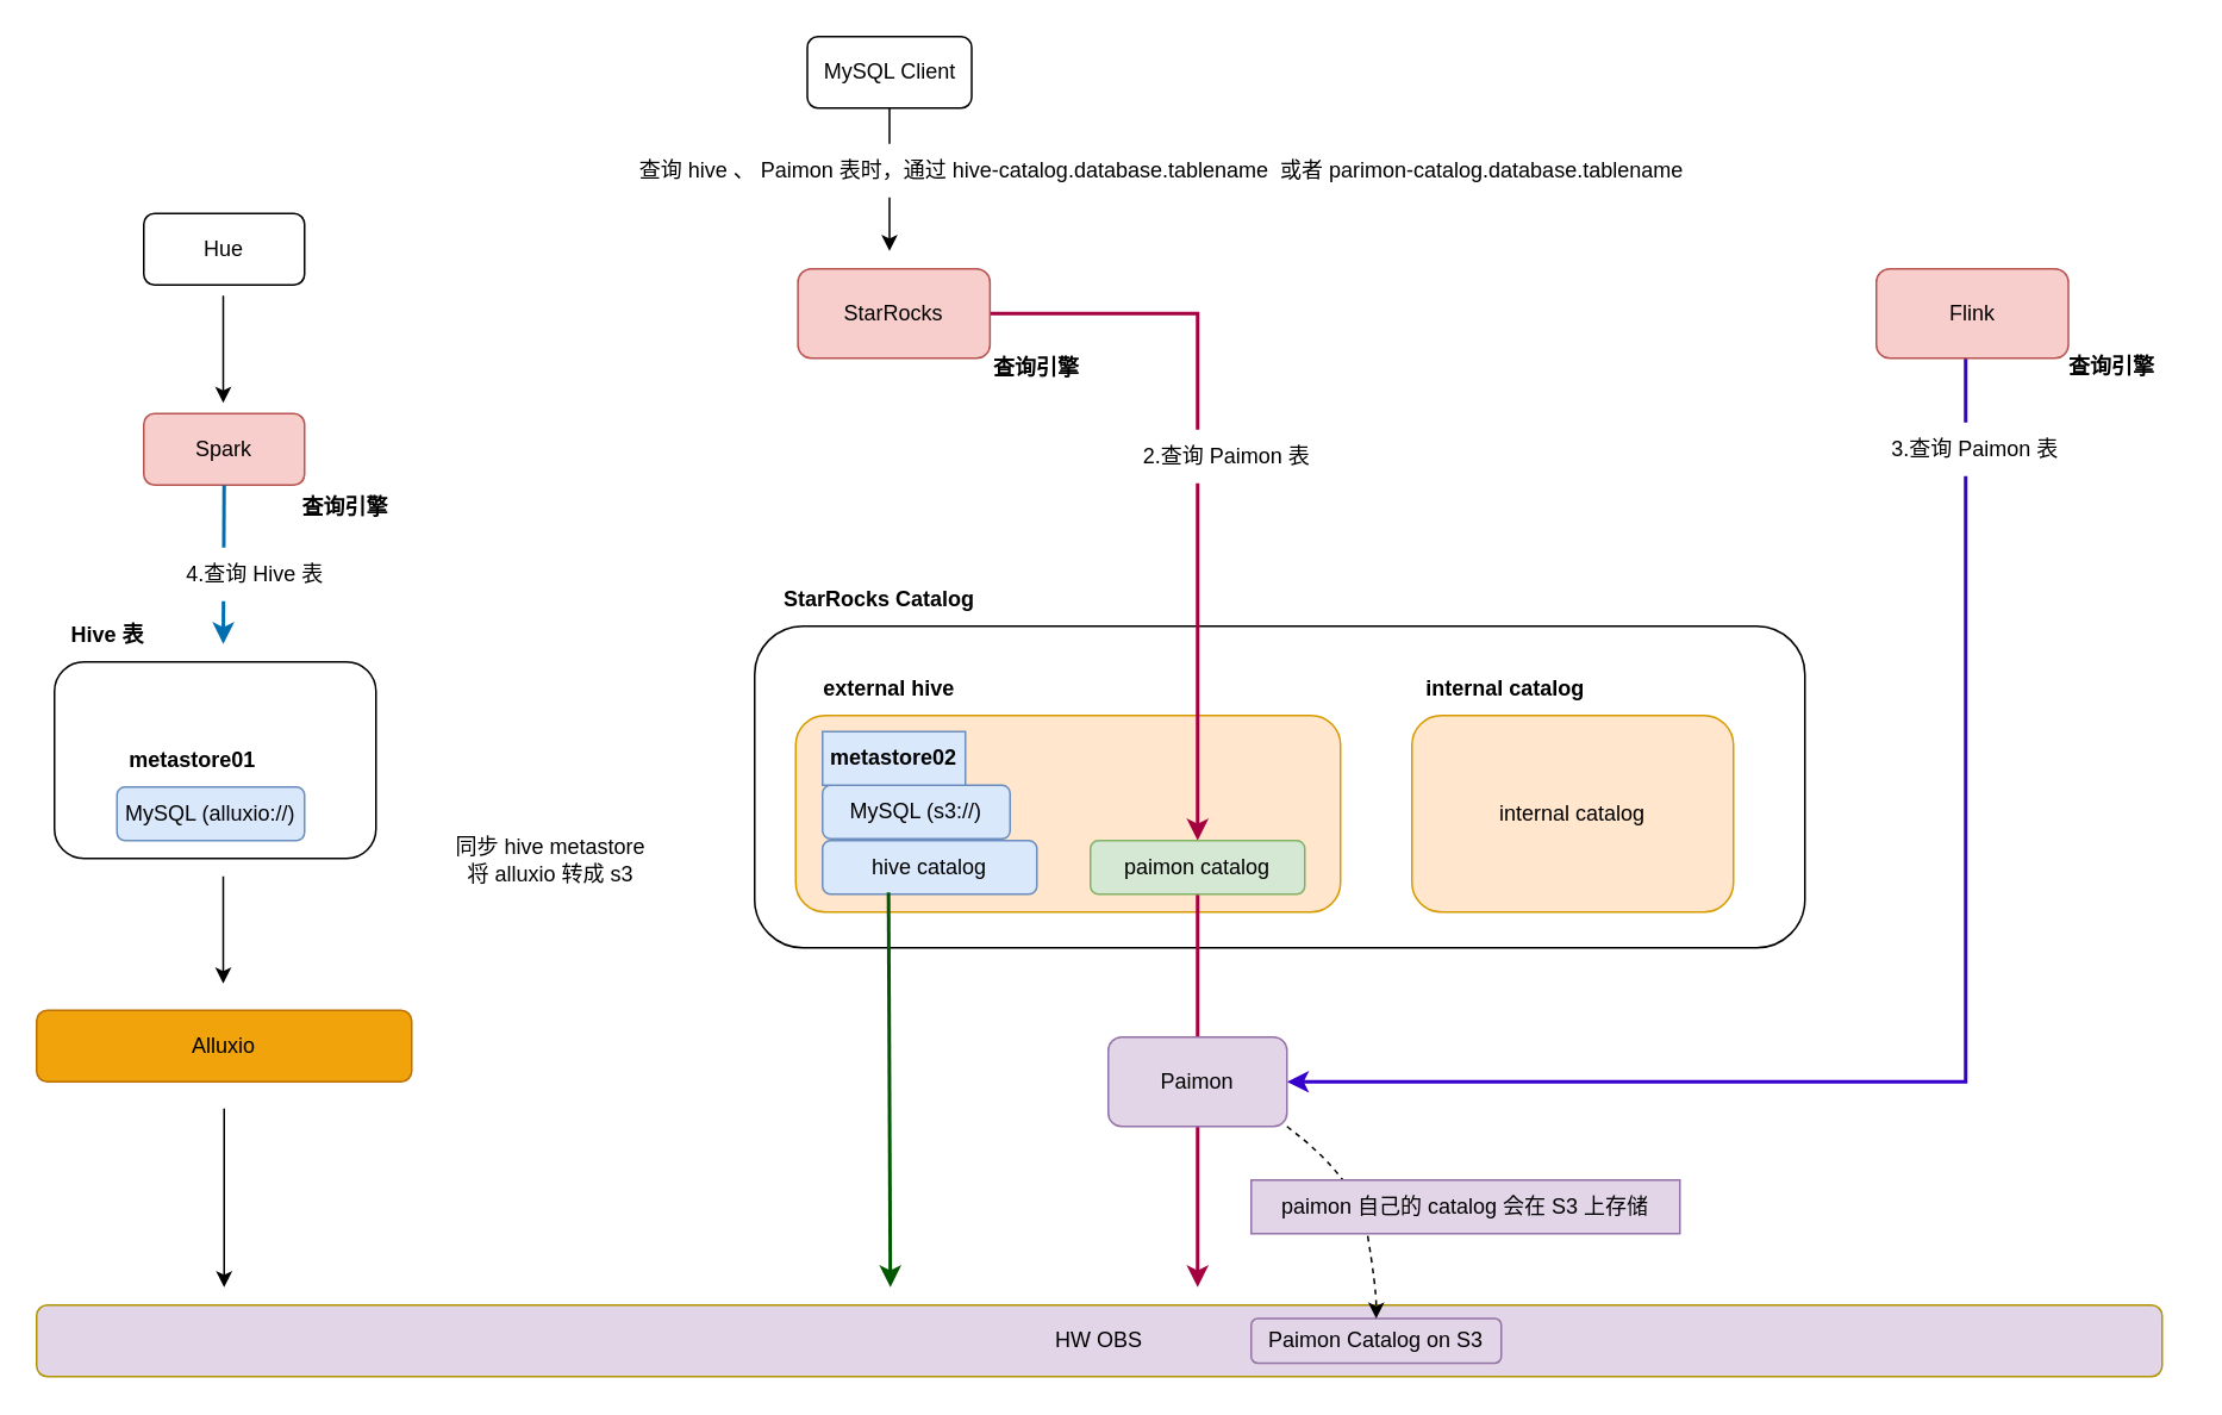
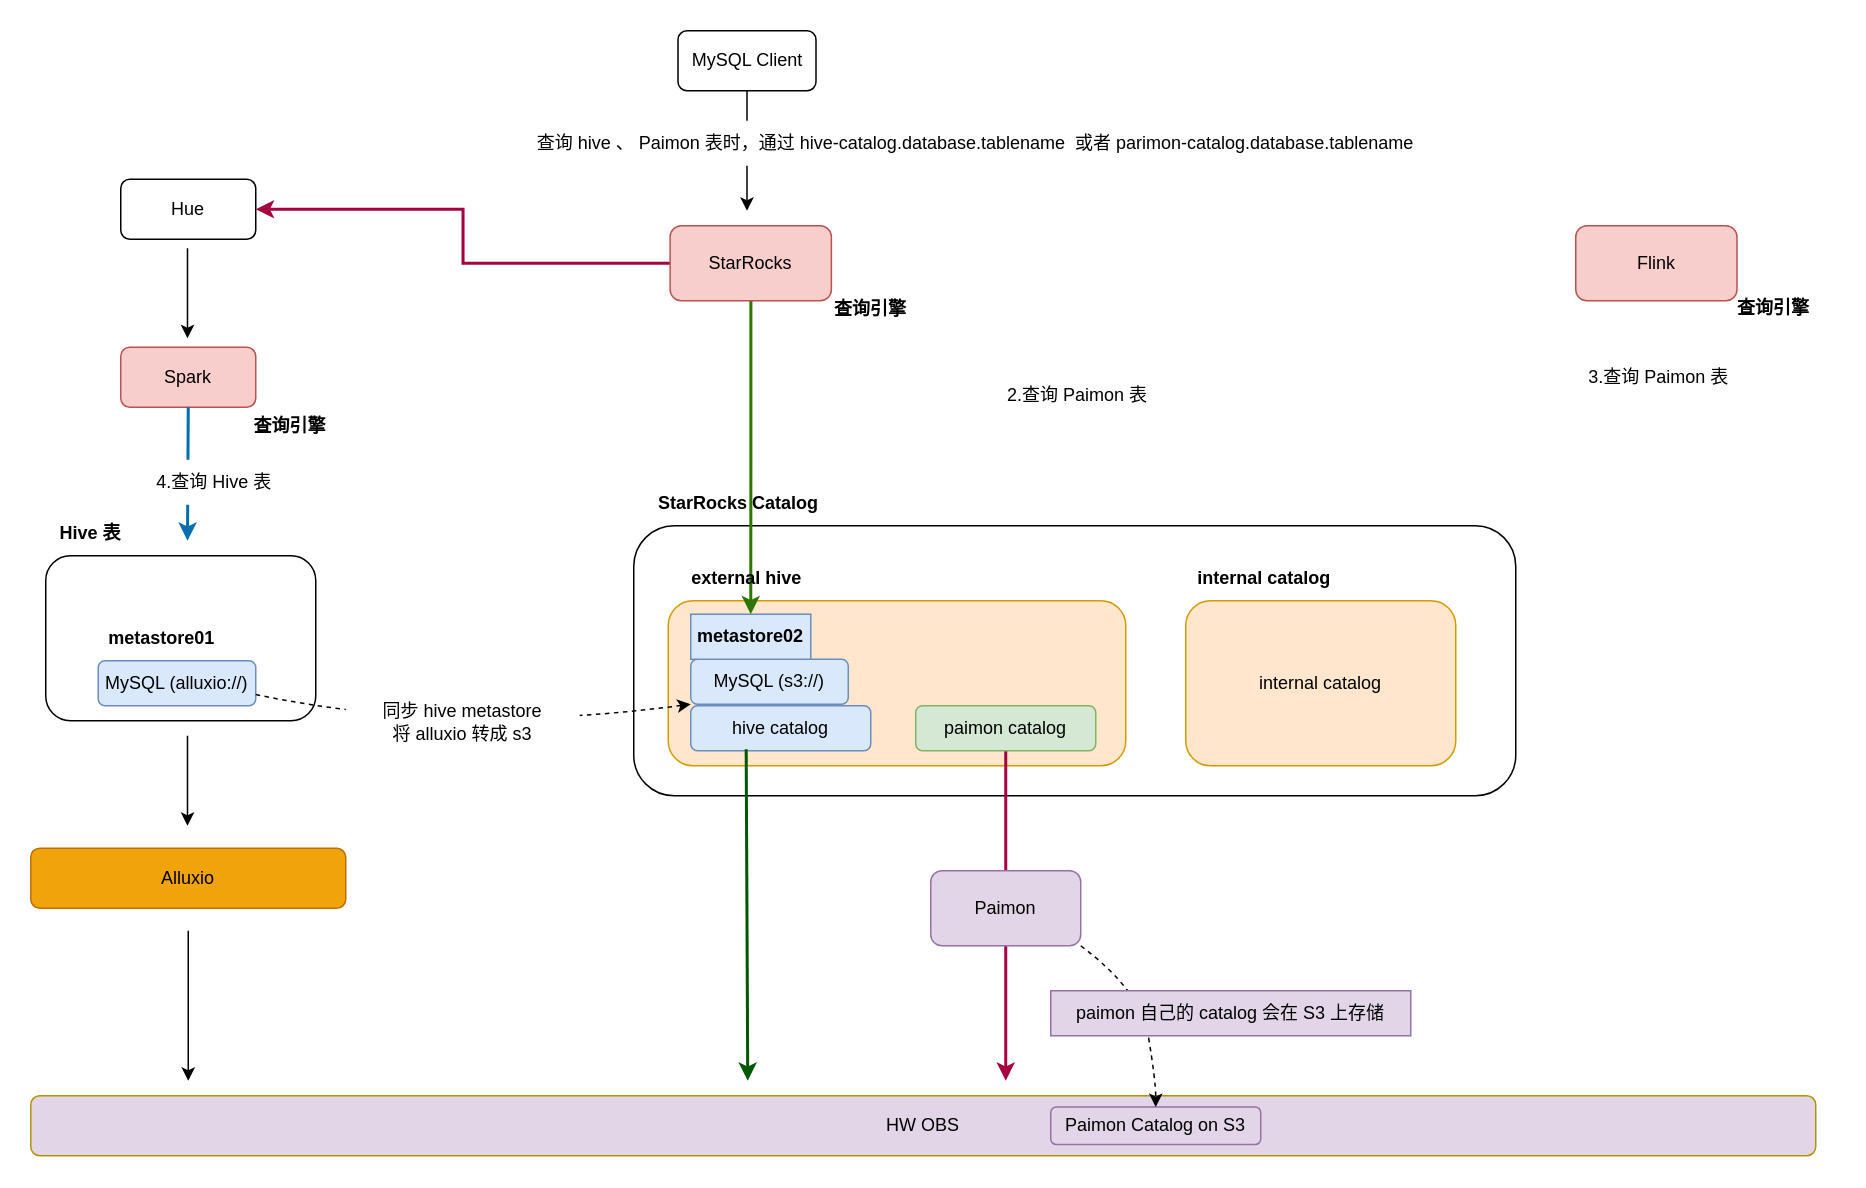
  <mxCell id="0" />
  <mxCell id="1" parent="0" />
  <mxCell id="2" value="" style="rounded=1;whiteSpace=wrap;html=1;" vertex="1" parent="1"><mxGeometry x="422" y="350" width="588" height="180" as="geometry" /></mxCell>
  <mxCell id="3" value="" style="rounded=1;whiteSpace=wrap;html=1;fillColor=#ffe6cc;strokeColor=#d79b00;" vertex="1" parent="1"><mxGeometry x="445" y="400" width="305" height="110" as="geometry" /></mxCell>
  <mxCell id="4" value="Alluxio" style="rounded=1;whiteSpace=wrap;html=1;fillColor=#f0a30a;fontColor=#000000;strokeColor=#BD7000;" vertex="1" parent="1"><mxGeometry x="20" y="565" width="210" height="40" as="geometry" /></mxCell>
  <mxCell id="5" value="" style="rounded=1;whiteSpace=wrap;html=1;" vertex="1" parent="1"><mxGeometry x="30" y="370" width="180" height="110" as="geometry" /></mxCell>
  <mxCell id="6" value="" style="endArrow=classic;html=1;rounded=0;" edge="1" parent="1"><mxGeometry width="50" height="50" relative="1" as="geometry"><mxPoint x="124.5" y="490" as="sourcePoint" /><mxPoint x="124.5" y="550" as="targetPoint" /></mxGeometry></mxCell>
  <mxCell id="7" value="HW OBS" style="rounded=1;whiteSpace=wrap;html=1;fillColor=#e1d5e7;fontColor=#000000;strokeColor=#B09500;" vertex="1" parent="1"><mxGeometry x="20" y="730" width="1190" height="40" as="geometry" /></mxCell>
  <mxCell id="8" value="Hive 表" style="text;html=1;align=center;verticalAlign=middle;whiteSpace=wrap;rounded=0;fontStyle=1" vertex="1" parent="1"><mxGeometry x="30" y="340" width="60" height="30" as="geometry" /></mxCell>
  <mxCell id="9" value="MySQL (alluxio://)" style="rounded=1;whiteSpace=wrap;html=1;fillColor=#dae8fc;strokeColor=#6c8ebf;" vertex="1" parent="1"><mxGeometry x="65" y="440" width="105" height="30" as="geometry" /></mxCell>
  <mxCell id="10" value="metastore01" style="text;html=1;align=center;verticalAlign=middle;whiteSpace=wrap;rounded=0;fontStyle=1" vertex="1" parent="1"><mxGeometry x="65" y="410" width="85" height="30" as="geometry" /></mxCell>
  <mxCell id="11" value="Hue" style="rounded=1;whiteSpace=wrap;html=1;" vertex="1" parent="1"><mxGeometry x="80" y="119" width="90" height="40" as="geometry" /></mxCell>
  <mxCell id="12" value="Spark" style="rounded=1;whiteSpace=wrap;html=1;fillColor=#f8cecc;strokeColor=#b85450;" vertex="1" parent="1"><mxGeometry x="80" y="231" width="90" height="40" as="geometry" /></mxCell>
  <mxCell id="13" value="" style="endArrow=classic;html=1;rounded=0;exitX=0.5;exitY=1;exitDx=0;exitDy=0;fillColor=#1ba1e2;strokeColor=#006EAF;strokeWidth=2;" edge="1" parent="1" source="12"><mxGeometry width="50" height="50" relative="1" as="geometry"><mxPoint x="124.5" y="300" as="sourcePoint" /><mxPoint x="124.5" y="360" as="targetPoint" /></mxGeometry></mxCell>
  <mxCell id="14" value="" style="endArrow=classic;html=1;rounded=0;" edge="1" parent="1"><mxGeometry width="50" height="50" relative="1" as="geometry"><mxPoint x="124.5" y="165" as="sourcePoint" /><mxPoint x="124.5" y="225" as="targetPoint" /></mxGeometry></mxCell>
  <mxCell id="15" value="MySQL (s3://)" style="rounded=1;whiteSpace=wrap;html=1;fillColor=#dae8fc;strokeColor=#6c8ebf;" vertex="1" parent="1"><mxGeometry x="460" y="439" width="105" height="30" as="geometry" /></mxCell>
  <mxCell id="16" value="metastore02" style="text;html=1;align=center;verticalAlign=middle;whiteSpace=wrap;rounded=0;fontStyle=1;fillColor=#dae8fc;strokeColor=#6c8ebf;" vertex="1" parent="1"><mxGeometry x="460" y="409" width="80" height="30" as="geometry" /></mxCell>
  <mxCell id="17" value="hive catalog" style="rounded=1;whiteSpace=wrap;html=1;fillColor=#dae8fc;strokeColor=#6c8ebf;" vertex="1" parent="1"><mxGeometry x="460" y="470" width="120" height="30" as="geometry" /></mxCell>
+ <mxCell id="18" value="" style="curved=1;endArrow=classic;html=1;rounded=0;exitX=1;exitY=0.75;exitDx=0;exitDy=0;entryX=0;entryY=1;entryDx=0;entryDy=0;dashed=1;" edge="1" parent="1" source="9" target="15"><mxGeometry width="50" height="50" relative="1" as="geometry"><mxPoint x="250" y="510" as="sourcePoint" /><mxPoint x="300" y="460" as="targetPoint" /><Array as="points"><mxPoint x="300" y="490" /></Array></mxGeometry></mxCell>
  <mxCell id="19" value="同步 hive metastore&lt;br&gt;将 alluxio 转成 s3" style="text;html=1;align=center;verticalAlign=middle;whiteSpace=wrap;rounded=0;fillColor=default;" vertex="1" parent="1"><mxGeometry x="230" y="461" width="156" height="39" as="geometry" /></mxCell>
- <mxCell id="21" style="edgeStyle=orthogonalEdgeStyle;rounded=0;orthogonalLoop=1;jettySize=auto;html=1;fillColor=#d80073;strokeColor=#A50040;strokeWidth=2;" edge="1" parent="1" source="22" target="25"><mxGeometry relative="1" as="geometry" /></mxCell>
+ <mxCell id="20" style="edgeStyle=orthogonalEdgeStyle;rounded=0;orthogonalLoop=1;jettySize=auto;html=1;fillColor=#60a917;strokeColor=#2D7600;strokeWidth=2;" edge="1" parent="1" source="22" target="16"><mxGeometry relative="1" as="geometry" /></mxCell>
+ <mxCell id="21" style="edgeStyle=orthogonalEdgeStyle;rounded=0;orthogonalLoop=1;jettySize=auto;html=1;fillColor=#d80073;strokeColor=#A50040;strokeWidth=2;" edge="1" parent="1" source="22" target="11"><mxGeometry relative="1" as="geometry" /></mxCell>
  <mxCell id="22" value="StarRocks" style="rounded=1;whiteSpace=wrap;html=1;fillColor=#f8cecc;strokeColor=#b85450;" vertex="1" parent="1"><mxGeometry x="446.25" y="150" width="107.5" height="50" as="geometry" /></mxCell>
  <mxCell id="23" value="internal catalog" style="rounded=1;whiteSpace=wrap;html=1;fillColor=#ffe6cc;strokeColor=#d79b00;" vertex="1" parent="1"><mxGeometry x="790" y="400" width="180" height="110" as="geometry" /></mxCell>
  <mxCell id="24" style="edgeStyle=orthogonalEdgeStyle;rounded=0;orthogonalLoop=1;jettySize=auto;html=1;fillColor=#d80073;strokeColor=#A50040;strokeWidth=2;" edge="1" parent="1" source="25"><mxGeometry relative="1" as="geometry"><mxPoint x="670" y="720" as="targetPoint" /></mxGeometry></mxCell>
  <mxCell id="25" value="paimon catalog" style="rounded=1;whiteSpace=wrap;html=1;fillColor=#d5e8d4;strokeColor=#82b366;" vertex="1" parent="1"><mxGeometry x="610" y="470" width="120" height="30" as="geometry" /></mxCell>
  <mxCell id="26" value="external hive" style="text;html=1;align=center;verticalAlign=middle;whiteSpace=wrap;rounded=0;fontStyle=1" vertex="1" parent="1"><mxGeometry x="445" y="370" width="105" height="30" as="geometry" /></mxCell>
  <mxCell id="27" value="internal catalog" style="text;html=1;align=center;verticalAlign=middle;whiteSpace=wrap;rounded=0;fontStyle=1" vertex="1" parent="1"><mxGeometry x="790" y="370" width="105" height="30" as="geometry" /></mxCell>
  <mxCell id="28" value="StarRocks Catalog" style="text;html=1;align=center;verticalAlign=middle;whiteSpace=wrap;rounded=0;fontStyle=1;fillColor=none;" vertex="1" parent="1"><mxGeometry x="423" y="320" width="138" height="30" as="geometry" /></mxCell>
  <mxCell id="29" value="" style="endArrow=classic;html=1;rounded=0;exitX=0.308;exitY=0.967;exitDx=0;exitDy=0;exitPerimeter=0;fillColor=#008a00;strokeColor=#005700;strokeWidth=2;" edge="1" parent="1" source="17"><mxGeometry width="50" height="50" relative="1" as="geometry"><mxPoint x="497" y="510" as="sourcePoint" /><mxPoint x="498" y="720" as="targetPoint" /></mxGeometry></mxCell>
- <mxCell id="30" value="2.查询 Paimon 表" style="text;html=1;align=center;verticalAlign=middle;whiteSpace=wrap;rounded=0;fillColor=default;" vertex="1" parent="1"><mxGeometry x="623.13" y="240" width="126.87" height="30" as="geometry" /></mxCell>
+ <mxCell id="30" value="2.查询 Paimon 表" style="text;html=1;align=center;verticalAlign=middle;whiteSpace=wrap;rounded=0;fillColor=default;" vertex="1" parent="1"><mxGeometry x="623.13" y="240" width="190" height="45" as="geometry" /></mxCell>
  <mxCell id="31" style="edgeStyle=orthogonalEdgeStyle;rounded=0;orthogonalLoop=1;jettySize=auto;html=1;" edge="1" parent="1" source="32"><mxGeometry relative="1" as="geometry"><mxPoint x="497.5" y="140" as="targetPoint" /></mxGeometry></mxCell>
  <mxCell id="32" value="MySQL Client" style="rounded=1;whiteSpace=wrap;html=1;" vertex="1" parent="1"><mxGeometry x="451.5" y="20" width="92" height="40" as="geometry" /></mxCell>
  <mxCell id="33" value="查询 hive 、 Paimon 表时，通过 hive-catalog.database.tablename&amp;nbsp; 或者 parimon-catalog.database.tablename" style="text;html=1;align=center;verticalAlign=middle;whiteSpace=wrap;rounded=0;fillColor=default;" vertex="1" parent="1"><mxGeometry x="350" y="80" width="600" height="30" as="geometry" /></mxCell>
- <mxCell id="34" style="edgeStyle=orthogonalEdgeStyle;rounded=0;orthogonalLoop=1;jettySize=auto;html=1;entryX=1;entryY=0.5;entryDx=0;entryDy=0;fillColor=#6a00ff;strokeColor=#3700CC;strokeWidth=2;" edge="1" parent="1" source="35" target="37"><mxGeometry relative="1" as="geometry"><Array as="points"><mxPoint x="1100" y="605" /></Array></mxGeometry></mxCell>
  <mxCell id="35" value="Flink" style="rounded=1;whiteSpace=wrap;html=1;fillColor=#f8cecc;strokeColor=#b85450;" vertex="1" parent="1"><mxGeometry x="1050" y="150" width="107.5" height="50" as="geometry" /></mxCell>
  <mxCell id="36" value="" style="endArrow=classic;html=1;rounded=0;" edge="1" parent="1"><mxGeometry width="50" height="50" relative="1" as="geometry"><mxPoint x="125" y="620" as="sourcePoint" /><mxPoint x="125" y="720" as="targetPoint" /></mxGeometry></mxCell>
  <mxCell id="37" value="Paimon" style="rounded=1;whiteSpace=wrap;html=1;fillColor=#e1d5e7;strokeColor=#9673a6;" vertex="1" parent="1"><mxGeometry x="620" y="580" width="100" height="50" as="geometry" /></mxCell>
  <mxCell id="38" value="查询引擎" style="text;html=1;align=center;verticalAlign=middle;whiteSpace=wrap;rounded=0;fontStyle=1" vertex="1" parent="1"><mxGeometry x="153" y="269" width="80" height="30" as="geometry" /></mxCell>
  <mxCell id="39" value="查询引擎" style="text;html=1;align=center;verticalAlign=middle;whiteSpace=wrap;rounded=0;fontStyle=1" vertex="1" parent="1"><mxGeometry x="540" y="191" width="80" height="30" as="geometry" /></mxCell>
  <mxCell id="40" value="查询引擎" style="text;html=1;align=center;verticalAlign=middle;whiteSpace=wrap;rounded=0;fontStyle=1" vertex="1" parent="1"><mxGeometry x="1142" y="190" width="80" height="30" as="geometry" /></mxCell>
  <mxCell id="41" value="Paimon Catalog on S3" style="rounded=1;whiteSpace=wrap;html=1;fillColor=#e1d5e7;strokeColor=#9673a6;" vertex="1" parent="1"><mxGeometry x="700" y="737.5" width="140" height="25" as="geometry" /></mxCell>
  <mxCell id="42" value="" style="curved=1;endArrow=classic;html=1;rounded=0;exitX=1;exitY=1;exitDx=0;exitDy=0;dashed=1;" edge="1" parent="1" target="41"><mxGeometry width="50" height="50" relative="1" as="geometry"><mxPoint x="720" y="630" as="sourcePoint" /><mxPoint x="920" y="640" as="targetPoint" /><Array as="points"><mxPoint x="760" y="660" /><mxPoint x="770" y="720" /></Array></mxGeometry></mxCell>
  <mxCell id="43" value="paimon 自己的 catalog 会在 S3 上存储" style="text;html=1;align=center;verticalAlign=middle;whiteSpace=wrap;rounded=0;fillColor=#e1d5e7;strokeColor=#9673a6;" vertex="1" parent="1"><mxGeometry x="700" y="660" width="240" height="30" as="geometry" /></mxCell>
  <mxCell id="44" value="3.查询 Paimon 表" style="text;html=1;align=center;verticalAlign=middle;whiteSpace=wrap;rounded=0;fillColor=default;" vertex="1" parent="1"><mxGeometry x="1042.32" y="236" width="126.87" height="30" as="geometry" /></mxCell>
  <mxCell id="45" value="4.查询 Hive 表" style="text;html=1;align=center;verticalAlign=middle;whiteSpace=wrap;rounded=0;fillColor=default;" vertex="1" parent="1"><mxGeometry x="79.13" y="306" width="126.87" height="30" as="geometry" /></mxCell>
